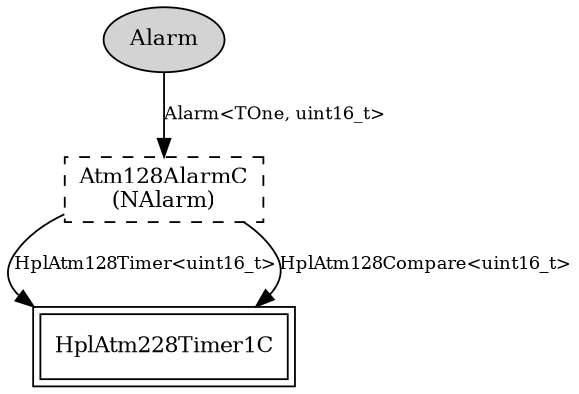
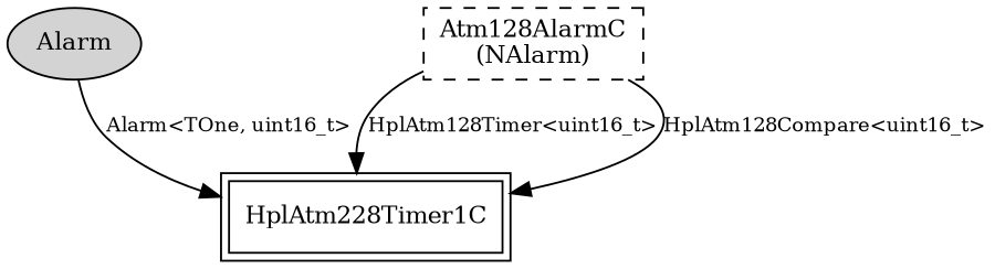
  digraph {
    node [fontsize=12 shape=box]
    edge [fontsize=10]
    n1 [label=Alarm shape=ellipse style=filled]
    n2 [label="Atm128AlarmC\n(NAlarm)" style=dashed]
    n3 [label=HplAtm228Timer1C peripheries=2]
-   n1 -> n2 [label="Alarm<TOne, uint16_t>"]
+   n1 -> n3 [label="Alarm<TOne, uint16_t>"]
    n2 -> n3 [label="HplAtm128Timer<uint16_t>"]
    n2 -> n3 [label="HplAtm128Compare<uint16_t>"]
  }
